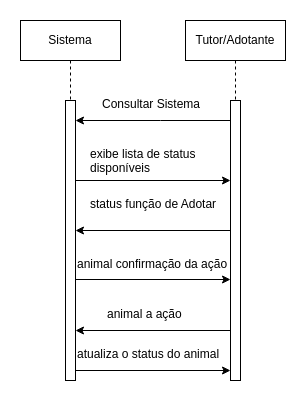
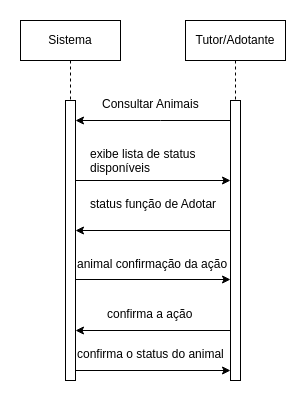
  <mxCell id="0" />
  <mxCell id="1" parent="0" />
  <mxCell id="2" value="Sistema" style="shape=umlLifeline;perimeter=lifelinePerimeter;whiteSpace=wrap;html=1;container=0;dropTarget=0;collapsible=0;recursiveResize=0;outlineConnect=0;portConstraint=eastwest;newEdgeStyle={&quot;edgeStyle&quot;:&quot;elbowEdgeStyle&quot;,&quot;elbow&quot;:&quot;vertical&quot;,&quot;curved&quot;:0,&quot;rounded&quot;:0};" parent="1" vertex="1"><mxGeometry x="20" y="20" width="100" height="360" as="geometry" /></mxCell>
  <mxCell id="3" value="" style="html=1;points=[];perimeter=orthogonalPerimeter;outlineConnect=0;targetShapes=umlLifeline;portConstraint=eastwest;newEdgeStyle={&quot;edgeStyle&quot;:&quot;elbowEdgeStyle&quot;,&quot;elbow&quot;:&quot;vertical&quot;,&quot;curved&quot;:0,&quot;rounded&quot;:0};" parent="2" vertex="1"><mxGeometry x="45" y="80" width="10" height="280" as="geometry" /></mxCell>
  <mxCell id="4" value="Tutor/Adotante" style="shape=umlLifeline;perimeter=lifelinePerimeter;whiteSpace=wrap;html=1;container=0;dropTarget=0;collapsible=0;recursiveResize=0;outlineConnect=0;portConstraint=eastwest;newEdgeStyle={&quot;edgeStyle&quot;:&quot;elbowEdgeStyle&quot;,&quot;elbow&quot;:&quot;vertical&quot;,&quot;curved&quot;:0,&quot;rounded&quot;:0};" vertex="1" parent="1"><mxGeometry x="185" y="20" width="100" height="360" as="geometry" /></mxCell>
  <mxCell id="5" value="" style="html=1;points=[];perimeter=orthogonalPerimeter;outlineConnect=0;targetShapes=umlLifeline;portConstraint=eastwest;newEdgeStyle={&quot;edgeStyle&quot;:&quot;elbowEdgeStyle&quot;,&quot;elbow&quot;:&quot;vertical&quot;,&quot;curved&quot;:0,&quot;rounded&quot;:0};" vertex="1" parent="4"><mxGeometry x="45" y="80" width="10" height="280" as="geometry" /></mxCell>
  <mxCell id="6" value="" style="endArrow=classic;html=1;rounded=0;" edge="1" parent="1" source="5" target="3"><mxGeometry width="50" height="50" relative="1" as="geometry"><mxPoint x="210" y="250" as="sourcePoint" /><mxPoint x="260" y="200" as="targetPoint" /><Array as="points"><mxPoint x="160" y="120" /></Array></mxGeometry></mxCell>
- <mxCell id="7" value="Consultar Sistema" style="text;whiteSpace=wrap;html=1;" vertex="1" parent="1"><mxGeometry x="100" y="90" width="130" height="40" as="geometry" /></mxCell>
+ <mxCell id="7" value="Consultar Animais" style="text;whiteSpace=wrap;html=1;" vertex="1" parent="1"><mxGeometry x="100" y="90" width="130" height="40" as="geometry" /></mxCell>
  <mxCell id="8" value="" style="endArrow=classic;html=1;rounded=0;" edge="1" parent="1"><mxGeometry width="50" height="50" relative="1" as="geometry"><mxPoint x="75" y="180" as="sourcePoint" /><mxPoint x="230" y="180" as="targetPoint" /></mxGeometry></mxCell>
  <mxCell id="9" value="exibe lista de status disponíveis" style="text;whiteSpace=wrap;html=1;" vertex="1" parent="1"><mxGeometry x="87.5" y="140" width="155" height="40" as="geometry" /></mxCell>
  <mxCell id="10" value="" style="endArrow=classic;html=1;rounded=0;" edge="1" parent="1"><mxGeometry width="50" height="50" relative="1" as="geometry"><mxPoint x="230" y="230" as="sourcePoint" /><mxPoint x="75" y="230" as="targetPoint" /></mxGeometry></mxCell>
  <mxCell id="11" value="status função de Adotar" style="text;whiteSpace=wrap;html=1;" vertex="1" parent="1"><mxGeometry x="87.5" y="190" width="130" height="40" as="geometry" /></mxCell>
  <mxCell id="12" value="" style="endArrow=classic;html=1;rounded=0;" edge="1" parent="1"><mxGeometry width="50" height="50" relative="1" as="geometry"><mxPoint x="75" y="279" as="sourcePoint" /><mxPoint x="230" y="279" as="targetPoint" /></mxGeometry></mxCell>
  <mxCell id="13" value="animal confirmação da ação" style="text;whiteSpace=wrap;html=1;" vertex="1" parent="1"><mxGeometry x="75" y="250" width="180" height="30" as="geometry" /></mxCell>
  <mxCell id="14" value="" style="endArrow=classic;html=1;rounded=0;" edge="1" parent="1"><mxGeometry width="50" height="50" relative="1" as="geometry"><mxPoint x="75" y="370" as="sourcePoint" /><mxPoint x="230" y="370" as="targetPoint" /></mxGeometry></mxCell>
- <mxCell id="15" value="atualiza o status do animal" style="text;whiteSpace=wrap;html=1;" vertex="1" parent="1"><mxGeometry x="75" y="340" width="180" height="40" as="geometry" /></mxCell>
+ <mxCell id="15" value="confirma o status do animal" style="text;whiteSpace=wrap;html=1;" vertex="1" parent="1"><mxGeometry x="75" y="340" width="180" height="40" as="geometry" /></mxCell>
  <mxCell id="16" value="" style="endArrow=classic;html=1;rounded=0;" edge="1" parent="1"><mxGeometry width="50" height="50" relative="1" as="geometry"><mxPoint x="230" y="330" as="sourcePoint" /><mxPoint x="75" y="330" as="targetPoint" /></mxGeometry></mxCell>
- <mxCell id="17" value="animal a ação" style="text;whiteSpace=wrap;html=1;" vertex="1" parent="1"><mxGeometry x="105" y="300" width="120" height="20" as="geometry" /></mxCell>
+ <mxCell id="17" value="confirma a ação" style="text;whiteSpace=wrap;html=1;" vertex="1" parent="1"><mxGeometry x="105" y="300" width="120" height="20" as="geometry" /></mxCell>
